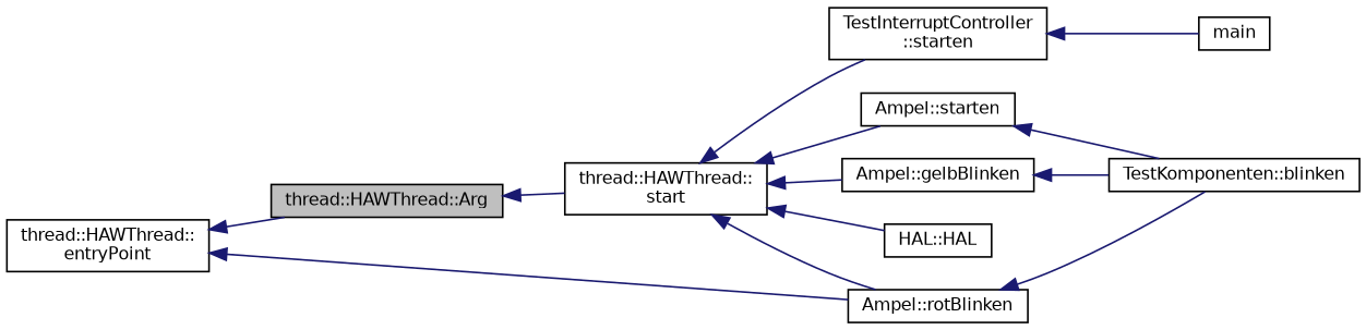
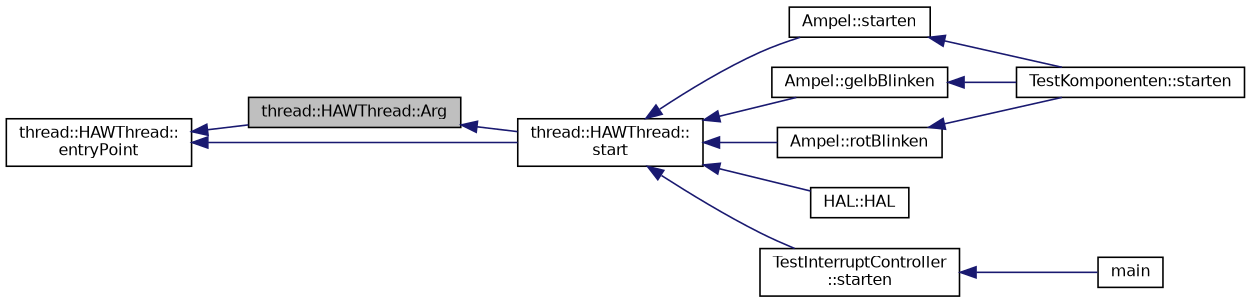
  digraph {
    rankdir=LR
    node [color=black fillcolor=white fontname=Helvetica fontsize=10 shape=record style=filled]
    edge [color=midnightblue dir=back fontname=Helvetica fontsize=10 labelfontname=Helvetica labelfontsize=10 style=solid]
    n1 [fillcolor=grey75 fontcolor=black height=0.2 label="thread::HAWThread::Arg" width=0.4]
    n2 [height=0.2 label="thread::HAWThread::\lstart" width=0.4]
    n3 [height=0.2 label="thread::HAWThread::\lentryPoint" width=0.4]
    n4 [height=0.2 label="Ampel::starten" width=0.4]
    n5 [height=0.2 label="Ampel::gelbBlinken" width=0.4]
    n6 [height=0.2 label="Ampel::rotBlinken" width=0.4]
    n7 [height=0.2 label="HAL::HAL" width=0.4]
    n8 [height=0.2 label="TestInterruptController\l::starten" width=0.4]
-   n9 [height=0.2 label="TestKomponenten::blinken" width=0.4]
+   n9 [height=0.2 label="TestKomponenten::starten" width=0.4]
    n10 [height=0.2 label=main width=0.4]
    n1 -> n2
    n2 -> n4
    n2 -> n5
    n2 -> n6
    n2 -> n7
    n2 -> n8
    n3 -> n1
-   n3 -> n6
+   n3 -> n2
    n4 -> n9
    n5 -> n9
    n6 -> n9
    n8 -> n10
  }
